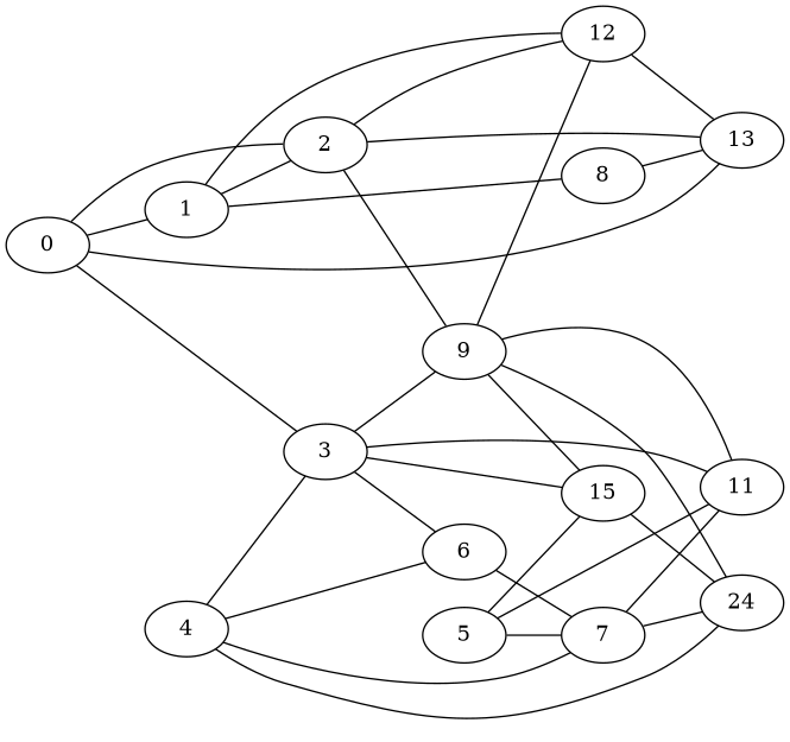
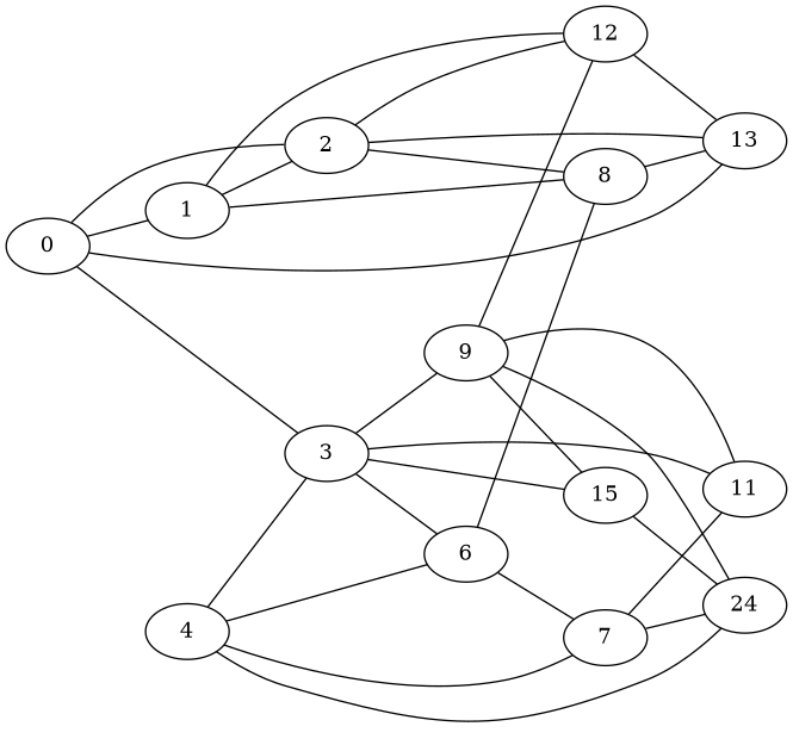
  graph {
    rankdir=LR
    0
    1
    2
    3
    13
    8
    12
    6
    9
    n10 [label=15]
    11
    7
    n13 [label=24]
    4
-   5
    0 -- 1
    0 -- 2
    0 -- 3
    0 -- 13
    1 -- 2
    1 -- 8
    1 -- 12
    2 -- 13
-   2 -- 9
+   2 -- 8
    2 -- 12
    3 -- 6
    3 -- 9
    3 -- n10
    3 -- 11
    8 -- 13
    12 -- 13
+   6 -- 8
    6 -- 7
    9 -- 12
    9 -- n10
    9 -- 11
    9 -- n13
    n10 -- n13
    7 -- 11
    7 -- n13
    4 -- 3
    4 -- 6
    4 -- 7
    4 -- n13
-   5 -- n10
-   5 -- 11
-   5 -- 7
  }
